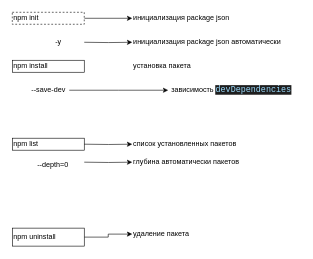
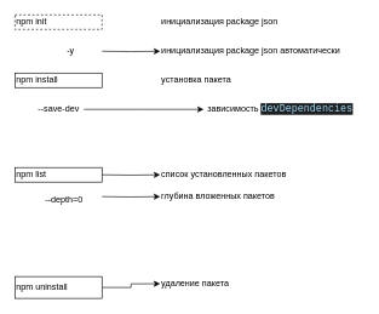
  <mxCell id="0" />
  <mxCell id="1" parent="0" />
  <mxCell id="2" value="npm install" style="rounded=0;whiteSpace=wrap;html=1;align=left;" parent="1" vertex="1"><mxGeometry x="20" y="100" width="120" height="20" as="geometry" /></mxCell>
  <mxCell id="3" value="установка пакета" style="rounded=0;whiteSpace=wrap;html=1;align=left;strokeWidth=1;dashed=1;strokeColor=none;fillColor=none;" parent="1" vertex="1"><mxGeometry x="220" y="100" width="120" height="20" as="geometry" /></mxCell>
  <mxCell id="4" value="" style="edgeStyle=orthogonalEdgeStyle;rounded=0;orthogonalLoop=1;jettySize=auto;html=1;" parent="1" source="5" target="6" edge="1"><mxGeometry relative="1" as="geometry" /></mxCell>
  <mxCell id="5" value="npm uninstall" style="rounded=0;whiteSpace=wrap;html=1;align=left;" parent="1" vertex="1"><mxGeometry x="20" y="380" width="120" height="30" as="geometry" /></mxCell>
  <mxCell id="6" value="удаление пакета" style="rounded=0;whiteSpace=wrap;html=1;align=left;strokeWidth=1;dashed=1;strokeColor=none;fillColor=none;" parent="1" vertex="1"><mxGeometry x="220" y="380" width="120" height="20" as="geometry" /></mxCell>
- <mxCell id="7" value="" style="edgeStyle=orthogonalEdgeStyle;rounded=0;orthogonalLoop=1;jettySize=auto;html=1;" parent="1" source="8" target="9" edge="1"><mxGeometry relative="1" as="geometry" /></mxCell>
  <mxCell id="8" value="npm init" style="rounded=0;whiteSpace=wrap;html=1;align=left;dashed=1;" parent="1" vertex="1"><mxGeometry x="20" y="20" width="120" height="20" as="geometry" /></mxCell>
  <mxCell id="9" value="инициализация package json" style="rounded=0;whiteSpace=wrap;html=1;align=left;strokeWidth=1;dashed=1;strokeColor=none;fillColor=none;" parent="1" vertex="1"><mxGeometry x="220" y="20" width="180" height="20" as="geometry" /></mxCell>
  <mxCell id="10" value="" style="edgeStyle=orthogonalEdgeStyle;rounded=0;orthogonalLoop=1;jettySize=auto;html=1;" parent="1" target="11" edge="1"><mxGeometry relative="1" as="geometry"><mxPoint x="140" y="70" as="sourcePoint" /></mxGeometry></mxCell>
  <mxCell id="11" value="инициализация package json автоматически" style="rounded=0;whiteSpace=wrap;html=1;align=left;strokeWidth=1;dashed=1;strokeColor=none;fillColor=none;" parent="1" vertex="1"><mxGeometry x="220" y="60" width="280" height="20" as="geometry" /></mxCell>
  <mxCell id="12" value="" style="edgeStyle=orthogonalEdgeStyle;rounded=0;orthogonalLoop=1;jettySize=auto;html=1;" parent="1" source="13" edge="1"><mxGeometry relative="1" as="geometry"><mxPoint x="280" y="150" as="targetPoint" /></mxGeometry></mxCell>
  <mxCell id="13" value="--save-dev" style="text;html=1;align=center;verticalAlign=middle;resizable=0;points=[];autosize=1;" parent="1" vertex="1"><mxGeometry x="45" y="140" width="70" height="20" as="geometry" /></mxCell>
  <mxCell id="14" value="зависимость&amp;nbsp;&lt;span style=&quot;color: rgb(156 , 220 , 254) ; background-color: rgb(30 , 30 , 30) ; font-family: &amp;#34;consolas&amp;#34; , &amp;#34;courier new&amp;#34; , monospace ; font-size: 14px&quot;&gt;devDependencies&lt;/span&gt;" style="text;html=1;align=center;verticalAlign=middle;resizable=0;points=[];autosize=1;" parent="1" vertex="1"><mxGeometry x="280" y="140" width="210" height="20" as="geometry" /></mxCell>
  <mxCell id="15" value="-y" style="text;html=1;align=left;verticalAlign=middle;resizable=0;points=[];autosize=1;" parent="1" vertex="1"><mxGeometry x="90" y="60" width="30" height="20" as="geometry" /></mxCell>
  <mxCell id="16" value="npm list&amp;nbsp;" style="rounded=0;whiteSpace=wrap;html=1;align=left;" vertex="1" parent="1"><mxGeometry x="20" y="230" width="120" height="20" as="geometry" /></mxCell>
  <mxCell id="17" value="" style="edgeStyle=orthogonalEdgeStyle;rounded=0;orthogonalLoop=1;jettySize=auto;html=1;" edge="1" parent="1" target="18"><mxGeometry relative="1" as="geometry"><mxPoint x="140" y="240" as="sourcePoint" /></mxGeometry></mxCell>
  <mxCell id="18" value="список установленных пакетов" style="rounded=0;whiteSpace=wrap;html=1;align=left;strokeWidth=1;dashed=1;strokeColor=none;fillColor=none;" vertex="1" parent="1"><mxGeometry x="220" y="230" width="230" height="20" as="geometry" /></mxCell>
  <mxCell id="19" value="--depth=0" style="text;whiteSpace=wrap;html=1;" vertex="1" parent="1"><mxGeometry x="60" y="260" width="80" height="30" as="geometry" /></mxCell>
  <mxCell id="20" value="" style="edgeStyle=orthogonalEdgeStyle;rounded=0;orthogonalLoop=1;jettySize=auto;html=1;" edge="1" parent="1" target="21"><mxGeometry relative="1" as="geometry"><mxPoint x="140" y="270" as="sourcePoint" /></mxGeometry></mxCell>
- <mxCell id="21" value="глубина автоматически пакетов" style="rounded=0;whiteSpace=wrap;html=1;align=left;strokeWidth=1;dashed=1;strokeColor=none;fillColor=none;" vertex="1" parent="1"><mxGeometry x="220" y="260" width="280" height="20" as="geometry" /></mxCell>
+ <mxCell id="21" value="глубина вложенных пакетов" style="rounded=0;whiteSpace=wrap;html=1;align=left;strokeWidth=1;dashed=1;strokeColor=none;fillColor=none;" vertex="1" parent="1"><mxGeometry x="220" y="260" width="280" height="20" as="geometry" /></mxCell>
